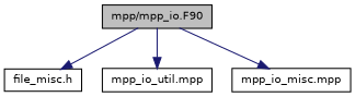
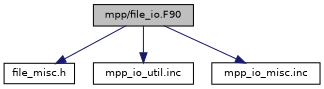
  digraph {
    node [color=black fillcolor=white fontname=Helvetica fontsize=10 shape=record style=filled]
    edge [color=midnightblue fontname=Helvetica fontsize=10 labelfontname=Helvetica labelfontsize=10 style=solid]
-   n1 [fillcolor=grey75 fontcolor=black height=0.2 label="mpp/mpp_io.F90" width=0.4]
+   n1 [fillcolor=grey75 fontcolor=black height=0.2 label="mpp/file_io.F90" width=0.4]
    n2 [height=0.2 label="file_misc.h" width=0.4]
-   n3 [height=0.2 label="mpp_io_util.mpp" width=0.4]
-   n4 [height=0.2 label="mpp_io_misc.mpp" width=0.4]
+   n3 [height=0.2 label="mpp_io_util.inc" width=0.4]
+   n4 [height=0.2 label="mpp_io_misc.inc" width=0.4]
    n1 -> n2
    n1 -> n3
    n1 -> n4
  }
